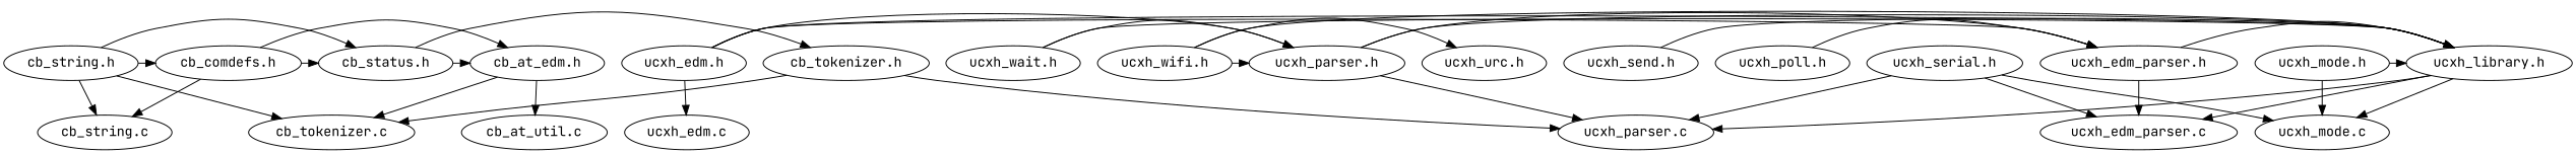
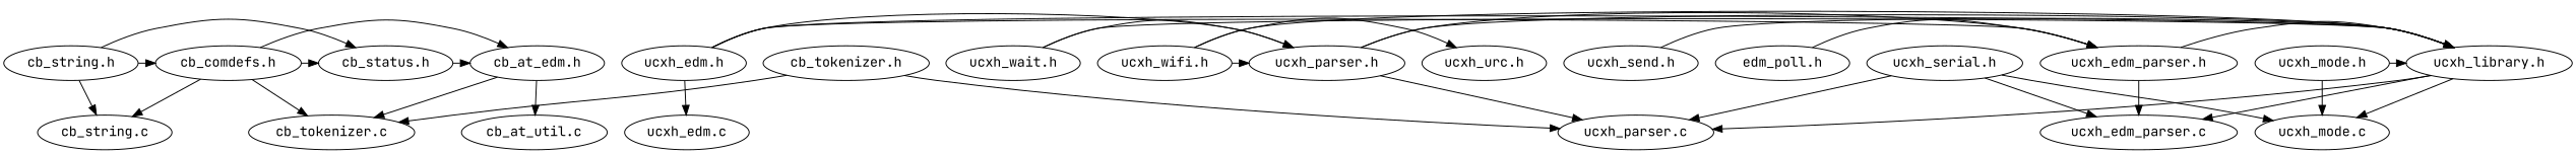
  digraph {
    fontname="JetBrains Mono"
    node [fontname="JetBrains Mono"]
    edge [fontname="JetBrains Mono"]
    n1 [label="cb_at_edm.h"]
    "cb_comdefs.h"
    "cb_status.h"
    "cb_string.h"
    "cb_tokenizer.h"
    "ucxh_edm.h"
    "ucxh_edm_parser.h"
    "ucxh_library.h"
    "ucxh_mode.h"
    "ucxh_parser.h"
-   "ucxh_poll.h"
+   "ucxh_poll.h" [label="edm_poll.h"]
    "ucxh_send.h"
    "ucxh_serial.h"
    "ucxh_urc.h"
    "ucxh_wait.h"
    "ucxh_wifi.h"
    "cb_at_util.c"
    "cb_tokenizer.c"
    "cb_string.c"
    "ucxh_parser.c"
    "ucxh_edm.c"
    "ucxh_edm_parser.c"
    "ucxh_mode.c"
    subgraph sub_1 {
      rank=same
      n1
      "cb_comdefs.h"
      "cb_status.h"
      "cb_string.h"
      "cb_tokenizer.h"
    }
    subgraph sub_2 {
      rank=same
      "ucxh_edm.h"
      "ucxh_edm_parser.h"
      "ucxh_library.h"
      "ucxh_mode.h"
      "ucxh_parser.h"
      "ucxh_poll.h"
      "ucxh_send.h"
      "ucxh_serial.h"
      "ucxh_urc.h"
      "ucxh_wait.h"
      "ucxh_wifi.h"
    }
    n1 -> "cb_at_util.c"
    n1 -> "cb_tokenizer.c"
    "cb_comdefs.h" -> n1
    "cb_comdefs.h" -> "cb_status.h"
    "cb_comdefs.h" -> "cb_string.c"
    "cb_status.h" -> n1
-   "cb_status.h" -> "cb_tokenizer.h"
    "cb_string.h" -> "cb_comdefs.h"
    "cb_string.h" -> "cb_status.h"
-   "cb_string.h" -> "cb_tokenizer.c"
+   "cb_comdefs.h" -> "cb_tokenizer.c"
    "cb_string.h" -> "cb_string.c"
    "cb_tokenizer.h" -> "cb_tokenizer.c"
    "cb_tokenizer.h" -> "ucxh_parser.c"
    "ucxh_edm.h" -> "ucxh_edm_parser.h"
    "ucxh_edm.h" -> "ucxh_library.h"
    "ucxh_edm.h" -> "ucxh_parser.h"
    "ucxh_edm.h" -> "ucxh_edm.c"
    "ucxh_edm_parser.h" -> "ucxh_library.h"
    "ucxh_edm_parser.h" -> "ucxh_edm_parser.c"
    "ucxh_library.h" -> "ucxh_parser.c"
    "ucxh_library.h" -> "ucxh_edm_parser.c"
    "ucxh_library.h" -> "ucxh_mode.c"
    "ucxh_mode.h" -> "ucxh_library.h"
    "ucxh_mode.h" -> "ucxh_mode.c"
    "ucxh_parser.h" -> "ucxh_edm_parser.h"
    "ucxh_parser.h" -> "ucxh_library.h"
    "ucxh_parser.h" -> "ucxh_parser.c"
    "ucxh_poll.h" -> "ucxh_edm_parser.h"
    "ucxh_send.h" -> "ucxh_library.h"
    "ucxh_serial.h" -> "ucxh_parser.c"
    "ucxh_serial.h" -> "ucxh_edm_parser.c"
    "ucxh_serial.h" -> "ucxh_mode.c"
    "ucxh_wait.h" -> "ucxh_library.h"
    "ucxh_wait.h" -> "ucxh_parser.h"
    "ucxh_wifi.h" -> "ucxh_library.h"
    "ucxh_wifi.h" -> "ucxh_parser.h"
    "ucxh_wifi.h" -> "ucxh_urc.h"
  }
